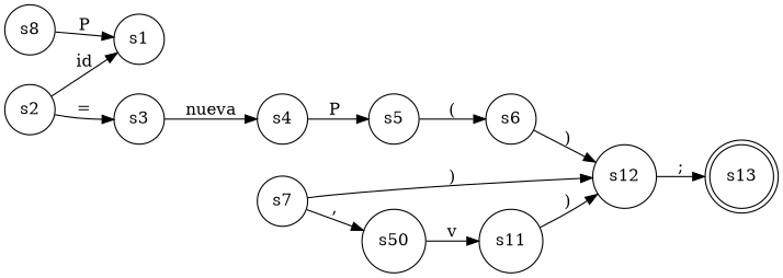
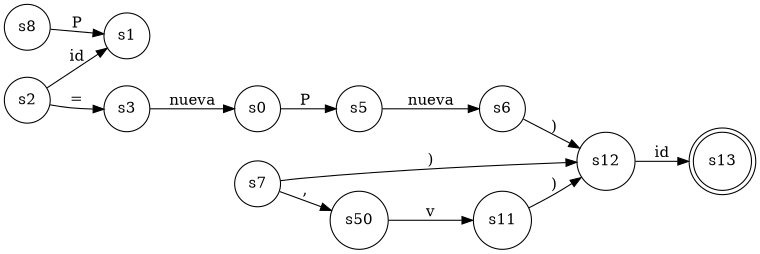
  digraph {
    rankdir=LR
    node [shape=circle]
    n1 [label=s8]
    s1
    s2
    s3
-   s4
+   s4 [label=s0]
    s5
    s6
    s12
    s7
    n10 [label=s50]
    s13 [shape=doublecircle]
    s11
    n1 -> s1 [label=P]
    s2 -> s1 [label=id]
    s2 -> s3 [label="="]
    s3 -> s4 [label=nueva]
    s4 -> s5 [label=P]
-   s5 -> s6 [label="("]
+   s5 -> s6 [label=nueva]
    s6 -> s12 [label=")"]
-   s12 -> s13 [label=";"]
+   s12 -> s13 [label=id]
    s7 -> s12 [label=")"]
    s7 -> n10 [label=","]
    n10 -> s11 [label=v]
    s11 -> s12 [label=")"]
  }
